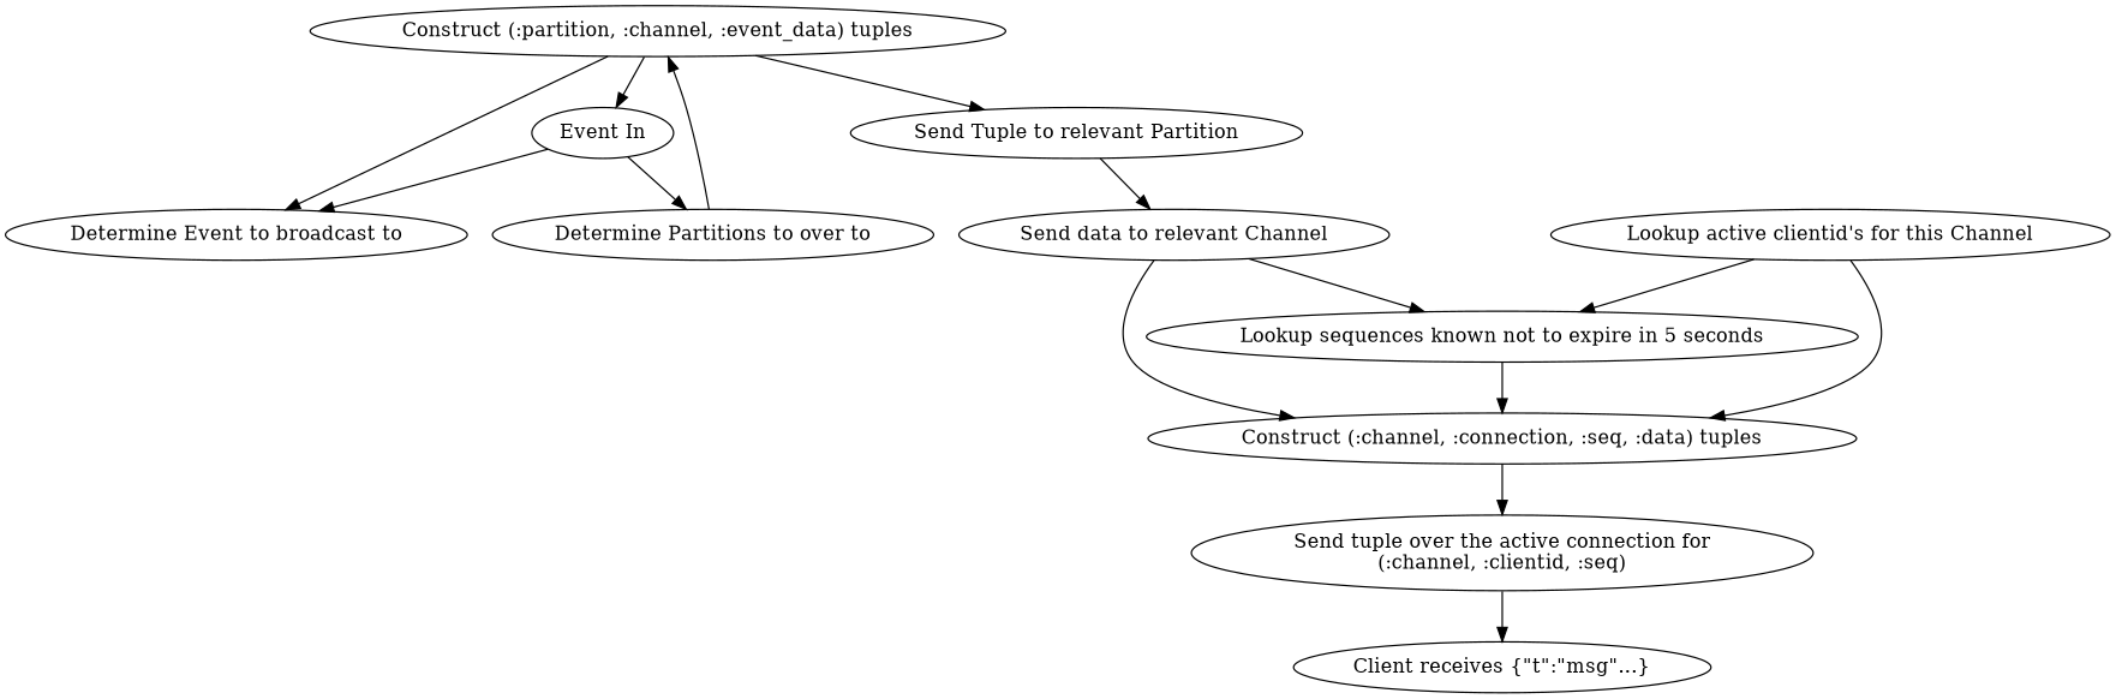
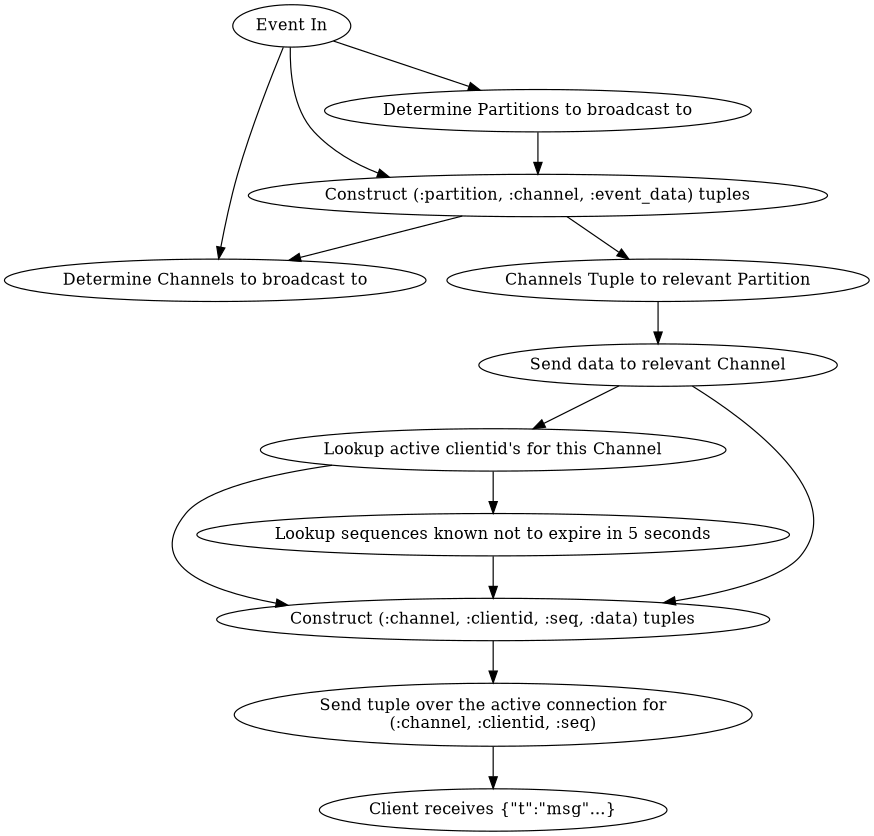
  digraph {
-   n1 [label="Determine Event to broadcast to"]
+   n1 [label="Determine Channels to broadcast to"]
    n2 [label="Construct (:partition, :channel, :event_data) tuples"]
-   n3 [label="Send Tuple to relevant Partition"]
-   n4 [label="Determine Partitions to over to"]
+   n3 [label="Channels Tuple to relevant Partition"]
+   n4 [label="Determine Partitions to broadcast to"]
    "Event In"
    n6 [label="Send data to relevant Channel"]
    n7 [label="Lookup active clientid's for this Channel"]
-   n8 [label="Construct (:channel, :connection, :seq, :data) tuples"]
+   n8 [label="Construct (:channel, :clientid, :seq, :data) tuples"]
    n9 [label="Lookup sequences known not to expire in 5 seconds"]
    n10 [label="Send tuple over the active connection for\n(:channel, :clientid, :seq)"]
    "Client receives {\"t\":\"msg\"...}"
    n2 -> n1
    n2 -> n3
    n3 -> n6
    n4 -> n2
    "Event In" -> n1
-   n2 -> "Event In"
+   "Event In" -> n2
    "Event In" -> n4
-   n6 -> n9
+   n6 -> n7
    n6 -> n8
    n7 -> n8
    n7 -> n9
    n8 -> n10
    n9 -> n8
    n10 -> "Client receives {\"t\":\"msg\"...}"
  }
